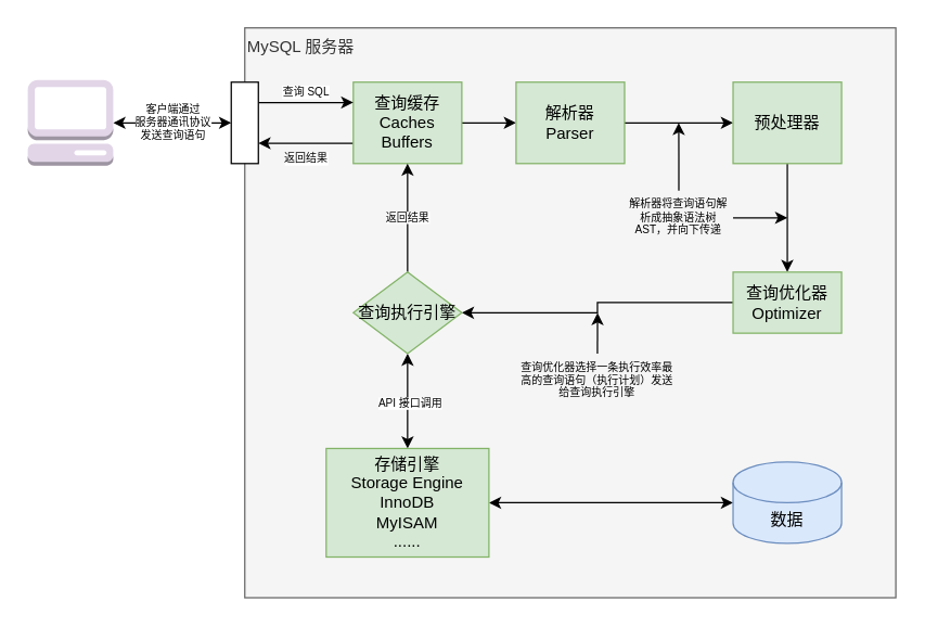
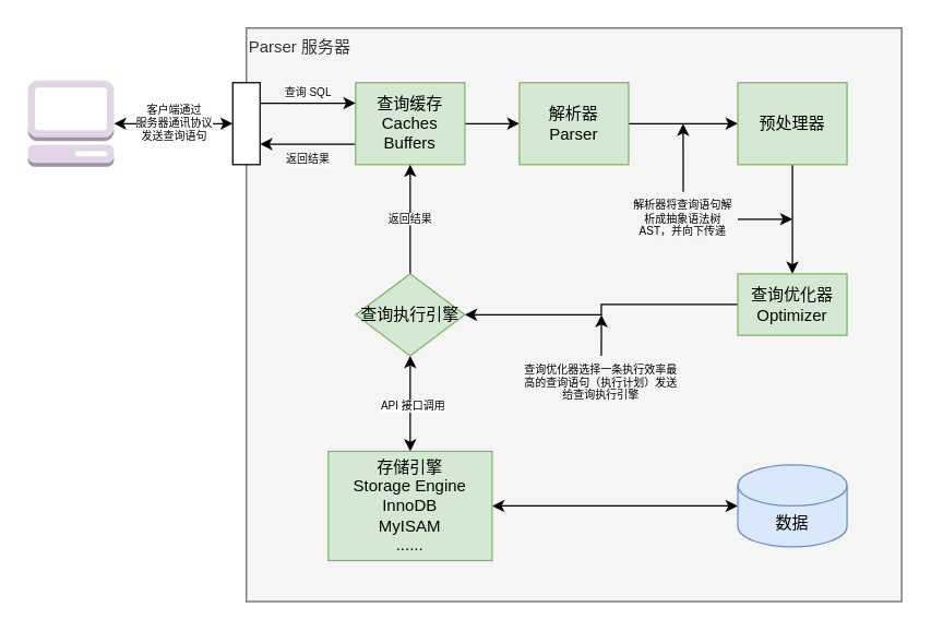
  <mxCell id="0" />
  <mxCell id="1" parent="0" />
- <mxCell id="2" value="&lt;div&gt;MySQL 服务器&lt;br&gt;&lt;/div&gt;" style="rounded=0;whiteSpace=wrap;html=1;fillColor=#f5f5f5;align=left;verticalAlign=top;fontColor=#333333;strokeColor=#666666;" vertex="1" parent="1"><mxGeometry x="180" y="20" width="480" height="420" as="geometry" /></mxCell>
+ <mxCell id="2" value="&lt;div&gt;Parser 服务器&lt;br&gt;&lt;/div&gt;" style="rounded=0;whiteSpace=wrap;html=1;fillColor=#f5f5f5;align=left;verticalAlign=top;fontColor=#333333;strokeColor=#666666;" vertex="1" parent="1"><mxGeometry x="180" y="20" width="480" height="420" as="geometry" /></mxCell>
  <mxCell id="3" value="&lt;div style=&quot;font-size: 8px&quot;&gt;客户端通过&lt;/div&gt;&lt;div style=&quot;font-size: 8px&quot;&gt;服务器通讯协议&lt;/div&gt;&lt;div style=&quot;font-size: 8px&quot;&gt;发送查询语句&lt;br&gt;&lt;/div&gt;" style="edgeStyle=orthogonalEdgeStyle;rounded=0;orthogonalLoop=1;jettySize=auto;html=1;exitX=1;exitY=0.5;exitDx=0;exitDy=0;exitPerimeter=0;entryX=0;entryY=0.5;entryDx=0;entryDy=0;startArrow=classic;startFill=1;fontSize=8;verticalAlign=middle;" edge="1" parent="1" source="4" target="22"><mxGeometry relative="1" as="geometry" /></mxCell>
  <mxCell id="4" value="" style="outlineConnect=0;dashed=0;verticalLabelPosition=bottom;verticalAlign=top;align=center;html=1;shape=mxgraph.aws3.management_console;fillColor=#e1d5e7;strokeColor=#9673a6;" vertex="1" parent="1"><mxGeometry x="20" y="58.5" width="63" height="63" as="geometry" /></mxCell>
  <mxCell id="5" value="返回结果" style="edgeStyle=orthogonalEdgeStyle;rounded=0;orthogonalLoop=1;jettySize=auto;html=1;exitX=0;exitY=0.75;exitDx=0;exitDy=0;entryX=1;entryY=0.75;entryDx=0;entryDy=0;fontSize=8;startArrow=none;startFill=0;verticalAlign=top;" edge="1" parent="1" source="7" target="22"><mxGeometry relative="1" as="geometry" /></mxCell>
  <mxCell id="6" style="edgeStyle=orthogonalEdgeStyle;rounded=0;orthogonalLoop=1;jettySize=auto;html=1;exitX=1;exitY=0.5;exitDx=0;exitDy=0;entryX=0;entryY=0.5;entryDx=0;entryDy=0;fontSize=8;startArrow=none;startFill=0;" edge="1" parent="1" source="7" target="9"><mxGeometry relative="1" as="geometry" /></mxCell>
  <mxCell id="7" value="&lt;div&gt;查询缓存&lt;/div&gt;&lt;div&gt;Caches&lt;/div&gt;&lt;div&gt;Buffers&lt;br&gt;&lt;/div&gt;" style="rounded=0;whiteSpace=wrap;html=1;fillColor=#d5e8d4;strokeColor=#82b366;" vertex="1" parent="1"><mxGeometry x="260" y="60" width="80" height="60" as="geometry" /></mxCell>
  <mxCell id="8" style="edgeStyle=orthogonalEdgeStyle;rounded=0;orthogonalLoop=1;jettySize=auto;html=1;exitX=1;exitY=0.5;exitDx=0;exitDy=0;entryX=0;entryY=0.5;entryDx=0;entryDy=0;fontSize=10;startArrow=none;startFill=0;" edge="1" parent="1" source="9" target="11"><mxGeometry relative="1" as="geometry" /></mxCell>
  <mxCell id="9" value="&lt;div&gt;解析器&lt;/div&gt;&lt;div&gt;Parser&lt;br&gt;&lt;/div&gt;" style="rounded=0;whiteSpace=wrap;html=1;fillColor=#d5e8d4;strokeColor=#82b366;" vertex="1" parent="1"><mxGeometry x="380" y="60" width="80" height="60" as="geometry" /></mxCell>
  <mxCell id="10" style="edgeStyle=orthogonalEdgeStyle;rounded=0;orthogonalLoop=1;jettySize=auto;html=1;exitX=0.5;exitY=1;exitDx=0;exitDy=0;entryX=0.5;entryY=0;entryDx=0;entryDy=0;fontSize=10;startArrow=none;startFill=0;" edge="1" parent="1" source="11" target="13"><mxGeometry relative="1" as="geometry" /></mxCell>
  <mxCell id="11" value="&lt;div&gt;预处理器&lt;br&gt;&lt;/div&gt;" style="rounded=0;whiteSpace=wrap;html=1;fillColor=#d5e8d4;strokeColor=#82b366;" vertex="1" parent="1"><mxGeometry x="540" y="60" width="80" height="60" as="geometry" /></mxCell>
  <mxCell id="12" style="edgeStyle=orthogonalEdgeStyle;rounded=0;orthogonalLoop=1;jettySize=auto;html=1;entryX=1;entryY=0.5;entryDx=0;entryDy=0;fontSize=8;startArrow=none;startFill=0;" edge="1" parent="1" source="13" target="17"><mxGeometry relative="1" as="geometry" /></mxCell>
  <mxCell id="13" value="&lt;div&gt;查询优化器&lt;/div&gt;&lt;div&gt;Optimizer&lt;br&gt;&lt;/div&gt;" style="rounded=0;whiteSpace=wrap;html=1;fillColor=#d5e8d4;strokeColor=#82b366;" vertex="1" parent="1"><mxGeometry x="540" y="200" width="80" height="45" as="geometry" /></mxCell>
  <mxCell id="14" style="rounded=0;orthogonalLoop=1;jettySize=auto;html=1;exitX=0.5;exitY=1;exitDx=0;exitDy=0;entryX=0.5;entryY=0;entryDx=0;entryDy=0;fontSize=10;startArrow=classic;startFill=1;edgeStyle=orthogonalEdgeStyle;" edge="1" parent="1" source="17" target="19"><mxGeometry relative="1" as="geometry" /></mxCell>
  <mxCell id="15" value="API 接口调用" style="edgeLabel;html=1;align=center;verticalAlign=middle;resizable=0;points=[];fontSize=8;" vertex="1" connectable="0" parent="14"><mxGeometry x="0.032" y="1" relative="1" as="geometry"><mxPoint as="offset" /></mxGeometry></mxCell>
  <mxCell id="16" value="返回结果" style="edgeStyle=orthogonalEdgeStyle;rounded=0;orthogonalLoop=1;jettySize=auto;html=1;entryX=0.5;entryY=1;entryDx=0;entryDy=0;fontSize=8;startArrow=none;startFill=0;verticalAlign=middle;exitX=0.5;exitY=0;exitDx=0;exitDy=0;" edge="1" parent="1" source="17" target="7"><mxGeometry relative="1" as="geometry" /></mxCell>
  <mxCell id="17" value="&lt;div&gt;查询执行引擎&lt;/div&gt;" style="rhombus;whiteSpace=wrap;html=1;fillColor=#d5e8d4;strokeColor=#82b366;" vertex="1" parent="1"><mxGeometry x="260" y="200" width="80" height="60" as="geometry" /></mxCell>
  <mxCell id="18" style="edgeStyle=orthogonalEdgeStyle;rounded=0;orthogonalLoop=1;jettySize=auto;html=1;exitX=1;exitY=0.5;exitDx=0;exitDy=0;entryX=0;entryY=0.5;entryDx=0;entryDy=0;entryPerimeter=0;fontSize=8;startArrow=classic;startFill=1;" edge="1" parent="1" source="19" target="20"><mxGeometry relative="1" as="geometry" /></mxCell>
  <mxCell id="19" value="&lt;div&gt;存储引擎&lt;/div&gt;&lt;div&gt;Storage Engine&lt;br&gt;&lt;/div&gt;&lt;div&gt;InnoDB&lt;/div&gt;&lt;div&gt;MyISAM&lt;/div&gt;&lt;div&gt;......&lt;br&gt;&lt;/div&gt;" style="rounded=0;whiteSpace=wrap;html=1;fillColor=#d5e8d4;strokeColor=#82b366;" vertex="1" parent="1"><mxGeometry x="240" y="330" width="120" height="80" as="geometry" /></mxCell>
  <mxCell id="20" value="数据" style="shape=cylinder3;whiteSpace=wrap;html=1;boundedLbl=1;backgroundOutline=1;size=15;fillColor=#dae8fc;strokeColor=#6c8ebf;" vertex="1" parent="1"><mxGeometry x="540" y="340" width="80" height="60" as="geometry" /></mxCell>
  <mxCell id="21" value="查询 SQL" style="edgeStyle=orthogonalEdgeStyle;rounded=0;orthogonalLoop=1;jettySize=auto;html=1;exitX=1;exitY=0.25;exitDx=0;exitDy=0;entryX=0;entryY=0.25;entryDx=0;entryDy=0;fontSize=8;startArrow=none;startFill=0;verticalAlign=bottom;" edge="1" parent="1" source="22" target="7"><mxGeometry relative="1" as="geometry" /></mxCell>
  <mxCell id="22" value="" style="rounded=0;whiteSpace=wrap;html=1;fillColor=default;" vertex="1" parent="1"><mxGeometry x="170" y="60" width="20" height="60" as="geometry" /></mxCell>
  <mxCell id="23" style="edgeStyle=orthogonalEdgeStyle;rounded=0;orthogonalLoop=1;jettySize=auto;html=1;exitX=0.5;exitY=0;exitDx=0;exitDy=0;fontSize=8;startArrow=none;startFill=0;" edge="1" parent="1" source="24"><mxGeometry relative="1" as="geometry"><mxPoint x="440.069" y="230" as="targetPoint" /></mxGeometry></mxCell>
  <mxCell id="24" value="查询优化器选择一条执行效率最高的查询语句（执行计划）发送给查询执行引擎" style="text;html=1;strokeColor=none;fillColor=none;align=center;verticalAlign=middle;whiteSpace=wrap;rounded=0;fontSize=8;" vertex="1" parent="1"><mxGeometry x="380" y="260" width="120" height="40" as="geometry" /></mxCell>
  <mxCell id="25" style="edgeStyle=orthogonalEdgeStyle;rounded=0;orthogonalLoop=1;jettySize=auto;html=1;exitX=0.5;exitY=0;exitDx=0;exitDy=0;fontSize=10;startArrow=none;startFill=0;" edge="1" parent="1" source="27"><mxGeometry relative="1" as="geometry"><mxPoint x="499.927" y="90" as="targetPoint" /></mxGeometry></mxCell>
  <mxCell id="26" style="edgeStyle=orthogonalEdgeStyle;rounded=0;orthogonalLoop=1;jettySize=auto;html=1;exitX=1;exitY=0.5;exitDx=0;exitDy=0;fontSize=8;startArrow=none;startFill=0;" edge="1" parent="1" source="27"><mxGeometry relative="1" as="geometry"><mxPoint x="580" y="160" as="targetPoint" /></mxGeometry></mxCell>
  <mxCell id="27" value="解析器将查询语句解析成抽象语法树 AST，并向下传递" style="text;html=1;strokeColor=none;fillColor=none;align=center;verticalAlign=middle;whiteSpace=wrap;rounded=0;fontSize=8;" vertex="1" parent="1"><mxGeometry x="460" y="140" width="80" height="40" as="geometry" /></mxCell>
